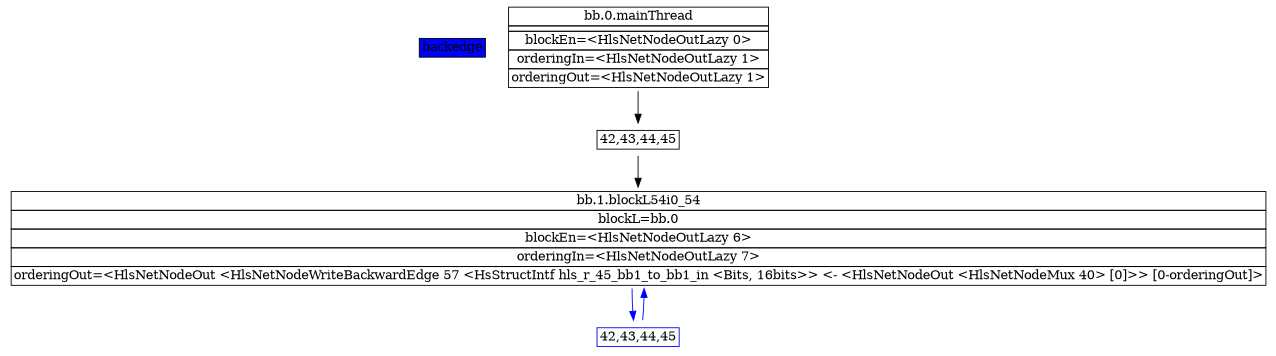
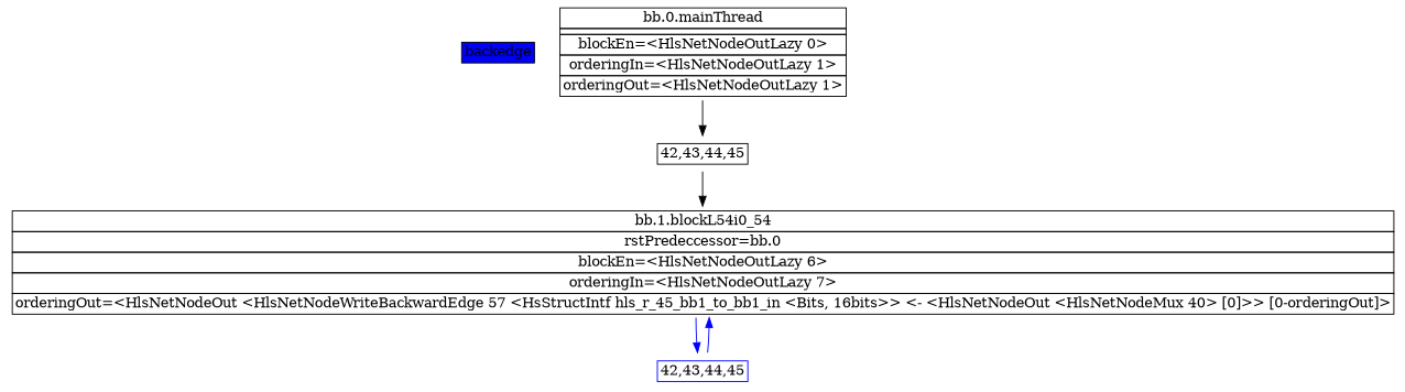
  digraph {
    node [shape=plaintext style=filled fillcolor=white]
    n1 [label=< <table border="0" cellborder="1" cellspacing="0">   <tr><td bgcolor="blue">backedge</td></tr> </table>> shape=plain fillcolor=""]
    n2 [label=< <table border="0" cellborder="1" cellspacing="0">             <tr><td>bb.0.mainThread</td></tr>             <tr><td></td></tr>             <tr><td>blockEn=&lt;HlsNetNodeOutLazy 0&gt;</td></tr>             <tr><td>orderingIn=&lt;HlsNetNodeOutLazy 1&gt;</td></tr>             <tr><td>orderingOut=&lt;HlsNetNodeOutLazy 1&gt;</td></tr>         </table> >]
    n3 [label=< <table border="0" cellborder="1" cellspacing="0">             <tr><td>42,43,44,45</td></tr>         </table> >]
-   n4 [label=< <table border="0" cellborder="1" cellspacing="0">             <tr><td>bb.1.blockL54i0_54</td></tr>             <tr><td>blockL=bb.0</td></tr>             <tr><td>blockEn=&lt;HlsNetNodeOutLazy 6&gt;</td></tr>             <tr><td>orderingIn=&lt;HlsNetNodeOutLazy 7&gt;</td></tr>             <tr><td>orderingOut=&lt;HlsNetNodeOut &lt;HlsNetNodeWriteBackwardEdge 57 &lt;HsStructIntf hls_r_45_bb1_to_bb1_in &lt;Bits, 16bits&gt;&gt; &lt;- &lt;HlsNetNodeOut &lt;HlsNetNodeMux 40&gt; [0]&gt;&gt; [0-orderingOut]&gt;</td></tr>         </table> >]
+   n4 [label=< <table border="0" cellborder="1" cellspacing="0">             <tr><td>bb.1.blockL54i0_54</td></tr>             <tr><td>rstPredeccessor=bb.0</td></tr>             <tr><td>blockEn=&lt;HlsNetNodeOutLazy 6&gt;</td></tr>             <tr><td>orderingIn=&lt;HlsNetNodeOutLazy 7&gt;</td></tr>             <tr><td>orderingOut=&lt;HlsNetNodeOut &lt;HlsNetNodeWriteBackwardEdge 57 &lt;HsStructIntf hls_r_45_bb1_to_bb1_in &lt;Bits, 16bits&gt;&gt; &lt;- &lt;HlsNetNodeOut &lt;HlsNetNodeMux 40&gt; [0]&gt;&gt; [0-orderingOut]&gt;</td></tr>         </table> >]
    n5 [color=blue label=< <table border="0" cellborder="1" cellspacing="0">             <tr><td>42,43,44,45</td></tr>         </table> >]
    n2 -> n3
    n3 -> n4
    n4 -> n5 [color=blue]
    n5 -> n4 [color=blue]
  }
